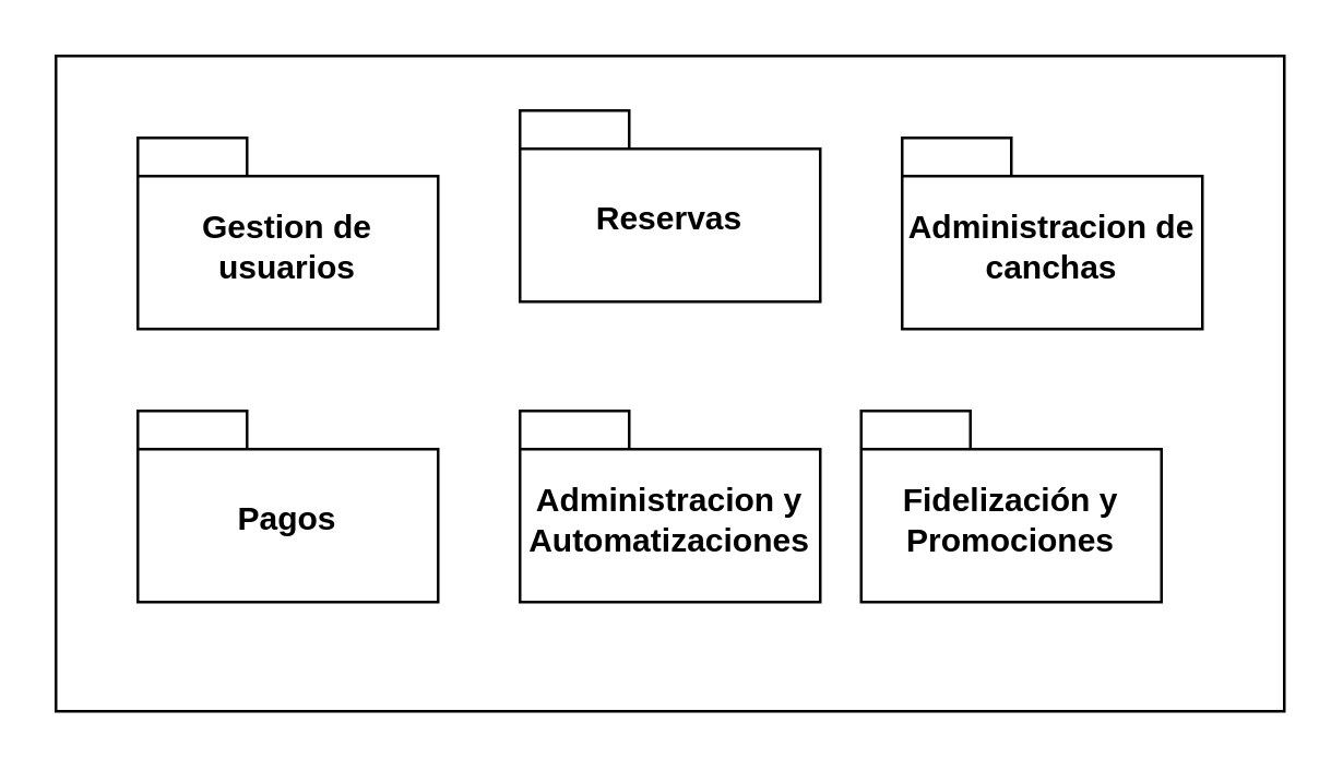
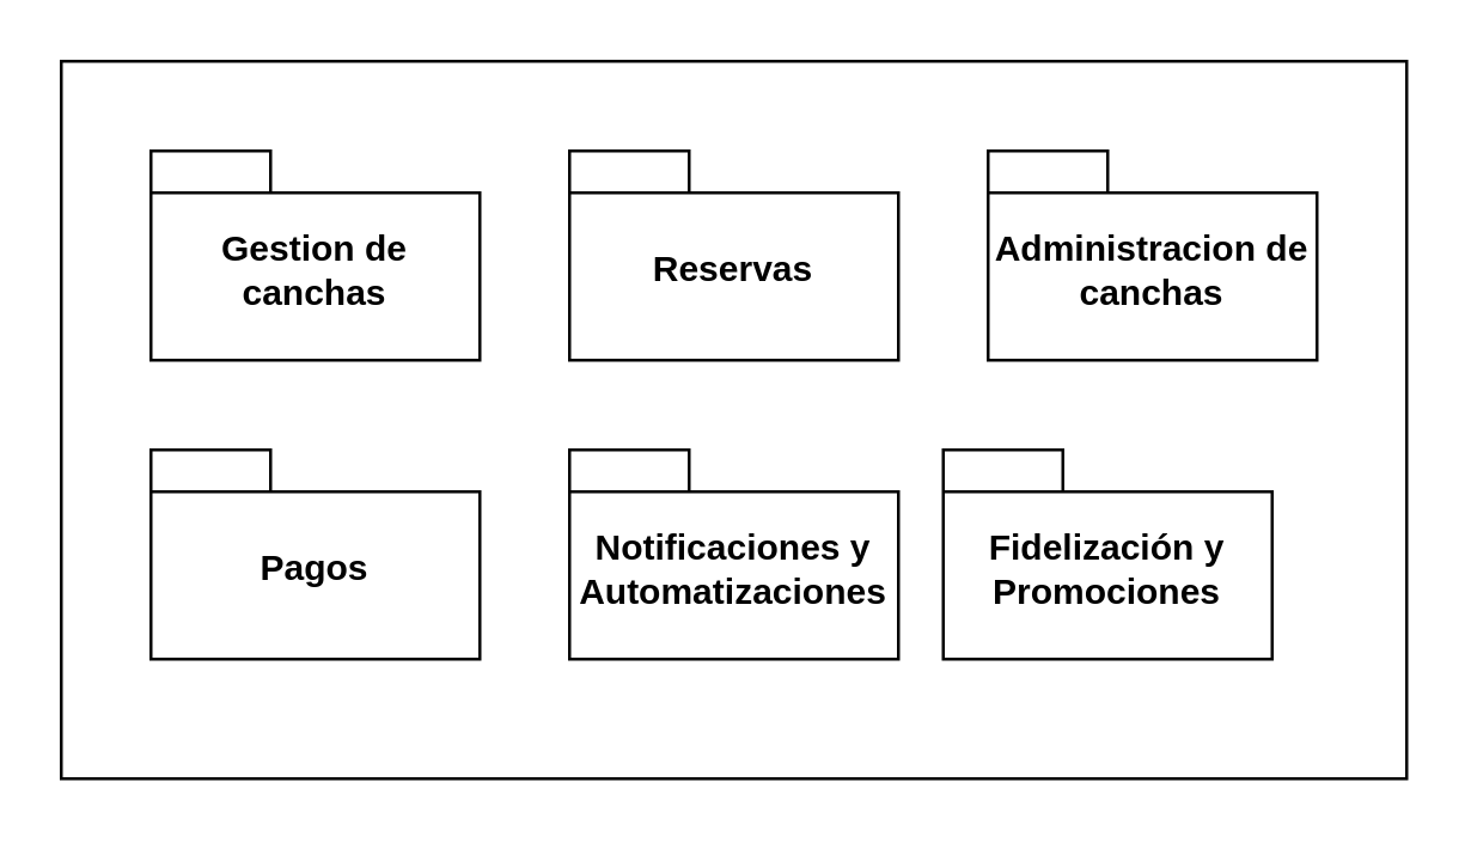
  <mxCell id="0" />
  <mxCell id="1" parent="0" />
  <mxCell id="2" value="" style="html=1;whiteSpace=wrap;" vertex="1" parent="1"><mxGeometry x="20" y="20" width="450" height="240" as="geometry" /></mxCell>
- <mxCell id="3" value="Gestion de usuarios" style="shape=folder;fontStyle=1;spacingTop=10;tabWidth=40;tabHeight=14;tabPosition=left;html=1;whiteSpace=wrap;" vertex="1" parent="1"><mxGeometry x="50" y="50" width="110" height="70" as="geometry" /></mxCell>
- <mxCell id="4" value="Reservas" style="shape=folder;fontStyle=1;spacingTop=10;tabWidth=40;tabHeight=14;tabPosition=left;html=1;whiteSpace=wrap;" vertex="1" parent="1"><mxGeometry x="190" y="40" width="110" height="70" as="geometry" /></mxCell>
+ <mxCell id="3" value="Gestion de canchas" style="shape=folder;fontStyle=1;spacingTop=10;tabWidth=40;tabHeight=14;tabPosition=left;html=1;whiteSpace=wrap;" vertex="1" parent="1"><mxGeometry x="50" y="50" width="110" height="70" as="geometry" /></mxCell>
+ <mxCell id="4" value="Reservas" style="shape=folder;fontStyle=1;spacingTop=10;tabWidth=40;tabHeight=14;tabPosition=left;html=1;whiteSpace=wrap;" vertex="1" parent="1"><mxGeometry x="190" y="50" width="110" height="70" as="geometry" /></mxCell>
  <mxCell id="5" value="Administracion de canchas" style="shape=folder;fontStyle=1;spacingTop=10;tabWidth=40;tabHeight=14;tabPosition=left;html=1;whiteSpace=wrap;" vertex="1" parent="1"><mxGeometry x="330" y="50" width="110" height="70" as="geometry" /></mxCell>
  <mxCell id="6" value="Pagos&lt;span style=&quot;color: rgba(0, 0, 0, 0); font-family: monospace; font-size: 0px; font-weight: 400; text-align: start; text-wrap-mode: nowrap;&quot;&gt;%3CmxGraphModel%3E%3Croot%3E%3CmxCell%20id%3D%220%22%2F%3E%3CmxCell%20id%3D%221%22%20parent%3D%220%22%2F%3E%3CmxCell%20id%3D%222%22%20value%3D%22Administracion%20de%20canchas%22%20style%3D%22shape%3Dfolder%3BfontStyle%3D1%3BspacingTop%3D10%3BtabWidth%3D40%3BtabHeight%3D14%3BtabPosition%3Dleft%3Bhtml%3D1%3BwhiteSpace%3Dwrap%3B%22%20vertex%3D%221%22%20parent%3D%221%22%3E%3CmxGeometry%20x%3D%22340%22%20y%3D%22110%22%20width%3D%22110%22%20height%3D%2270%22%20as%3D%22geometry%22%2F%3E%3C%2FmxCell%3E%3C%2Froot%3E%3C%2FmxGraphModel%3E&lt;/span&gt;" style="shape=folder;fontStyle=1;spacingTop=10;tabWidth=40;tabHeight=14;tabPosition=left;html=1;whiteSpace=wrap;" vertex="1" parent="1"><mxGeometry x="50" y="150" width="110" height="70" as="geometry" /></mxCell>
- <mxCell id="7" value="Administracion y Automatizaciones" style="shape=folder;fontStyle=1;spacingTop=10;tabWidth=40;tabHeight=14;tabPosition=left;html=1;whiteSpace=wrap;" vertex="1" parent="1"><mxGeometry x="190" y="150" width="110" height="70" as="geometry" /></mxCell>
+ <mxCell id="7" value="Notificaciones y Automatizaciones" style="shape=folder;fontStyle=1;spacingTop=10;tabWidth=40;tabHeight=14;tabPosition=left;html=1;whiteSpace=wrap;" vertex="1" parent="1"><mxGeometry x="190" y="150" width="110" height="70" as="geometry" /></mxCell>
  <mxCell id="8" value="Fidelización y Promociones" style="shape=folder;fontStyle=1;spacingTop=10;tabWidth=40;tabHeight=14;tabPosition=left;html=1;whiteSpace=wrap;" vertex="1" parent="1"><mxGeometry x="315" y="150" width="110" height="70" as="geometry" /></mxCell>
